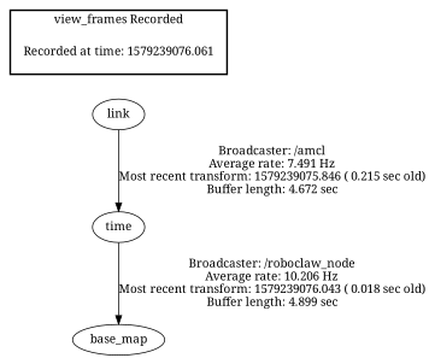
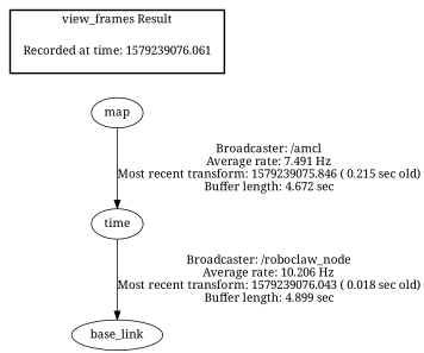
  digraph {
    fontname="Noto Serif"
    node [fontname="Noto Serif"]
    edge [fontname="Noto Serif"]
    "Recorded at time: 1579239076.061" [shape=plaintext]
-   map [label=link]
+   map
    n3 [label=time]
-   base_link [label=base_map]
+   base_link
    subgraph cluster_1 {
      color=black
-     label="view_frames Recorded"
+     label="view_frames Result"
      style=bold
      "Recorded at time: 1579239076.061"
    }
    "Recorded at time: 1579239076.061" -> map [style=invis]
    map -> n3 [label="Broadcaster: /amcl\nAverage rate: 7.491 Hz\nMost recent transform: 1579239075.846 ( 0.215 sec old)\nBuffer length: 4.672 sec\n"]
    n3 -> base_link [label="Broadcaster: /roboclaw_node\nAverage rate: 10.206 Hz\nMost recent transform: 1579239076.043 ( 0.018 sec old)\nBuffer length: 4.899 sec\n"]
  }
